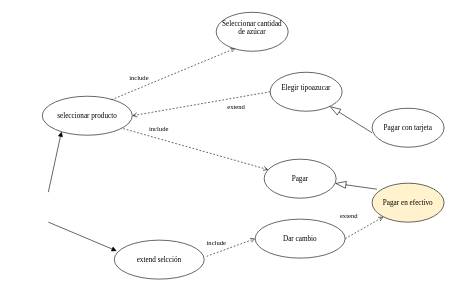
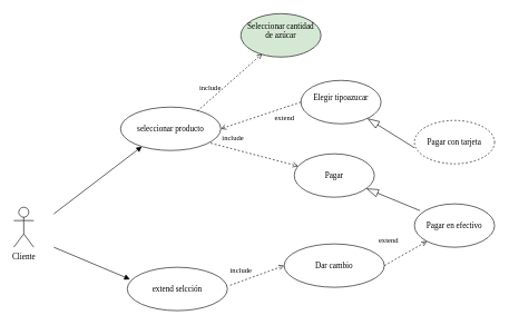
  <mxCell id="0" />
  <mxCell id="1" parent="0" />
+ <mxCell id="2" value="Cliente" style="shape=umlActor;verticalLabelPosition=bottom;verticalAlign=top;html=1;outlineConnect=0;fontFamily=Verdana;" vertex="1" parent="1"><mxGeometry x="20" y="310" width="30" height="60" as="geometry" /></mxCell>
  <mxCell id="3" value="" style="html=1;verticalAlign=bottom;labelBackgroundColor=none;endArrow=block;endFill=1;endSize=6;align=left;rounded=0;fontFamily=Verdana;entryX=0.213;entryY=0.908;entryDx=0;entryDy=0;entryPerimeter=0;" edge="1" parent="1" target="4"><mxGeometry x="-1" relative="1" as="geometry"><mxPoint x="80" y="320" as="sourcePoint" /><mxPoint x="220" y="240" as="targetPoint" /></mxGeometry></mxCell>
- <mxCell id="4" value="seleccionar producto" style="ellipse;fontFamily=Verdana;" vertex="1" parent="1"><mxGeometry x="70" y="160" width="150" height="65" as="geometry" /></mxCell>
+ <mxCell id="4" value="seleccionar producto" style="ellipse;fontFamily=Verdana;" vertex="1" parent="1"><mxGeometry x="180" y="160" width="150" height="65" as="geometry" /></mxCell>
  <mxCell id="5" value="include" style="html=1;verticalAlign=bottom;labelBackgroundColor=none;endArrow=open;endFill=0;dashed=1;rounded=0;fontFamily=Verdana;exitX=0.767;exitY=0.092;exitDx=0;exitDy=0;exitPerimeter=0;entryX=0.267;entryY=0.923;entryDx=0;entryDy=0;entryPerimeter=0;" edge="1" parent="1" source="4" target="6"><mxGeometry x="-0.529" y="7" width="160" relative="1" as="geometry"><mxPoint x="300" y="150" as="sourcePoint" /><mxPoint x="400" y="90" as="targetPoint" /><mxPoint as="offset" /></mxGeometry></mxCell>
- <mxCell id="6" value="Seleccionar cantidad&#10;de azúcar&#10;" style="ellipse;fontFamily=Verdana;align=center;" vertex="1" parent="1"><mxGeometry x="360" y="20" width="120" height="65" as="geometry" /></mxCell>
+ <mxCell id="6" value="Seleccionar cantidad&#10;de azúcar&#10;" style="ellipse;fontFamily=Verdana;align=center;fillColor=#d5e8d4;" vertex="1" parent="1"><mxGeometry x="360" y="20" width="120" height="65" as="geometry" /></mxCell>
  <mxCell id="7" value="include" style="html=1;verticalAlign=bottom;labelBackgroundColor=none;endArrow=open;endFill=0;dashed=1;rounded=0;fontFamily=Verdana;exitX=0.9;exitY=0.831;exitDx=0;exitDy=0;exitPerimeter=0;" edge="1" parent="1" source="4" target="8"><mxGeometry x="-0.529" y="7" width="160" relative="1" as="geometry"><mxPoint x="330" y="225" as="sourcePoint" /><mxPoint x="430" y="260" as="targetPoint" /><mxPoint as="offset" /></mxGeometry></mxCell>
- <mxCell id="8" value="Pagar" style="ellipse;fontFamily=Verdana;" vertex="1" parent="1"><mxGeometry x="440" y="265" width="120" height="65" as="geometry" /></mxCell>
+ <mxCell id="8" value="Pagar" style="ellipse;fontFamily=Verdana;" vertex="1" parent="1"><mxGeometry x="440" y="230" width="120" height="65" as="geometry" /></mxCell>
  <mxCell id="9" value="Elegir tipoazucar&#10;" style="ellipse;fontFamily=Verdana;" vertex="1" parent="1"><mxGeometry x="450" y="120" width="120" height="65" as="geometry" /></mxCell>
  <mxCell id="10" value="extend" style="html=1;verticalAlign=bottom;labelBackgroundColor=none;endArrow=open;endFill=0;dashed=1;rounded=0;fontFamily=Verdana;entryX=1;entryY=0.5;entryDx=0;entryDy=0;exitX=0;exitY=0.5;exitDx=0;exitDy=0;" edge="1" parent="1" source="9" target="4"><mxGeometry x="-0.468" y="23" width="160" relative="1" as="geometry"><mxPoint x="440" y="160" as="sourcePoint" /><mxPoint x="340" y="190" as="targetPoint" /><mxPoint as="offset" /></mxGeometry></mxCell>
- <mxCell id="11" value="Pagar con tarjeta" style="ellipse;fontFamily=Verdana;" vertex="1" parent="1"><mxGeometry x="620" y="180" width="120" height="65" as="geometry" /></mxCell>
- <mxCell id="12" value="Pagar en efectivo" style="ellipse;fontFamily=Verdana;fillColor=#fff2cc;" vertex="1" parent="1"><mxGeometry x="620" y="305" width="120" height="65" as="geometry" /></mxCell>
+ <mxCell id="11" value="Pagar con tarjeta" style="ellipse;fontFamily=Verdana;dashed=1;" vertex="1" parent="1"><mxGeometry x="620" y="180" width="120" height="65" as="geometry" /></mxCell>
+ <mxCell id="12" value="Pagar en efectivo" style="ellipse;fontFamily=Verdana;" vertex="1" parent="1"><mxGeometry x="620" y="305" width="120" height="65" as="geometry" /></mxCell>
  <mxCell id="13" value="Dar cambio" style="ellipse;fontFamily=Verdana;" vertex="1" parent="1"><mxGeometry x="425" y="365" width="150" height="65" as="geometry" /></mxCell>
  <mxCell id="14" value="" style="endArrow=blockThin;endSize=16;endFill=0;html=1;rounded=0;fontFamily=Verdana;exitX=0.067;exitY=0.154;exitDx=0;exitDy=0;exitPerimeter=0;" edge="1" parent="1" source="12" target="8"><mxGeometry width="160" relative="1" as="geometry"><mxPoint x="610" y="330" as="sourcePoint" /><mxPoint x="570" y="290" as="targetPoint" /></mxGeometry></mxCell>
  <mxCell id="15" value="" style="endArrow=blockThin;endSize=16;endFill=0;html=1;rounded=0;fontFamily=Verdana;exitX=0;exitY=0.631;exitDx=0;exitDy=0;exitPerimeter=0;" edge="1" parent="1" source="11" target="9"><mxGeometry width="160" relative="1" as="geometry"><mxPoint x="660" y="250" as="sourcePoint" /><mxPoint x="570" y="250" as="targetPoint" /></mxGeometry></mxCell>
  <mxCell id="16" value="extend selcción" style="ellipse;fontFamily=Verdana;" vertex="1" parent="1"><mxGeometry x="190" y="400" width="150" height="65" as="geometry" /></mxCell>
  <mxCell id="17" value="extend" style="html=1;verticalAlign=bottom;labelBackgroundColor=none;endArrow=open;endFill=0;dashed=1;rounded=0;fontFamily=Verdana;exitX=1;exitY=0.5;exitDx=0;exitDy=0;" edge="1" parent="1" source="13" target="12"><mxGeometry x="-0.468" y="23" width="160" relative="1" as="geometry"><mxPoint x="580" y="410" as="sourcePoint" /><mxPoint x="575" y="440" as="targetPoint" /><mxPoint as="offset" /></mxGeometry></mxCell>
  <mxCell id="18" value="include" style="html=1;verticalAlign=bottom;labelBackgroundColor=none;endArrow=open;endFill=0;dashed=1;rounded=0;fontFamily=Verdana;entryX=0;entryY=0.5;entryDx=0;entryDy=0;exitX=1.027;exitY=0.415;exitDx=0;exitDy=0;exitPerimeter=0;" edge="1" parent="1" source="16" target="13"><mxGeometry x="-0.529" y="7" width="160" relative="1" as="geometry"><mxPoint x="340" y="420" as="sourcePoint" /><mxPoint x="420" y="420" as="targetPoint" /><mxPoint as="offset" /></mxGeometry></mxCell>
  <mxCell id="19" value="" style="html=1;verticalAlign=bottom;labelBackgroundColor=none;endArrow=block;endFill=1;endSize=6;align=left;rounded=0;fontFamily=Verdana;entryX=0.027;entryY=0.277;entryDx=0;entryDy=0;entryPerimeter=0;" edge="1" parent="1" target="16"><mxGeometry x="-1" relative="1" as="geometry"><mxPoint x="80" y="370" as="sourcePoint" /><mxPoint x="180" y="410" as="targetPoint" /></mxGeometry></mxCell>
